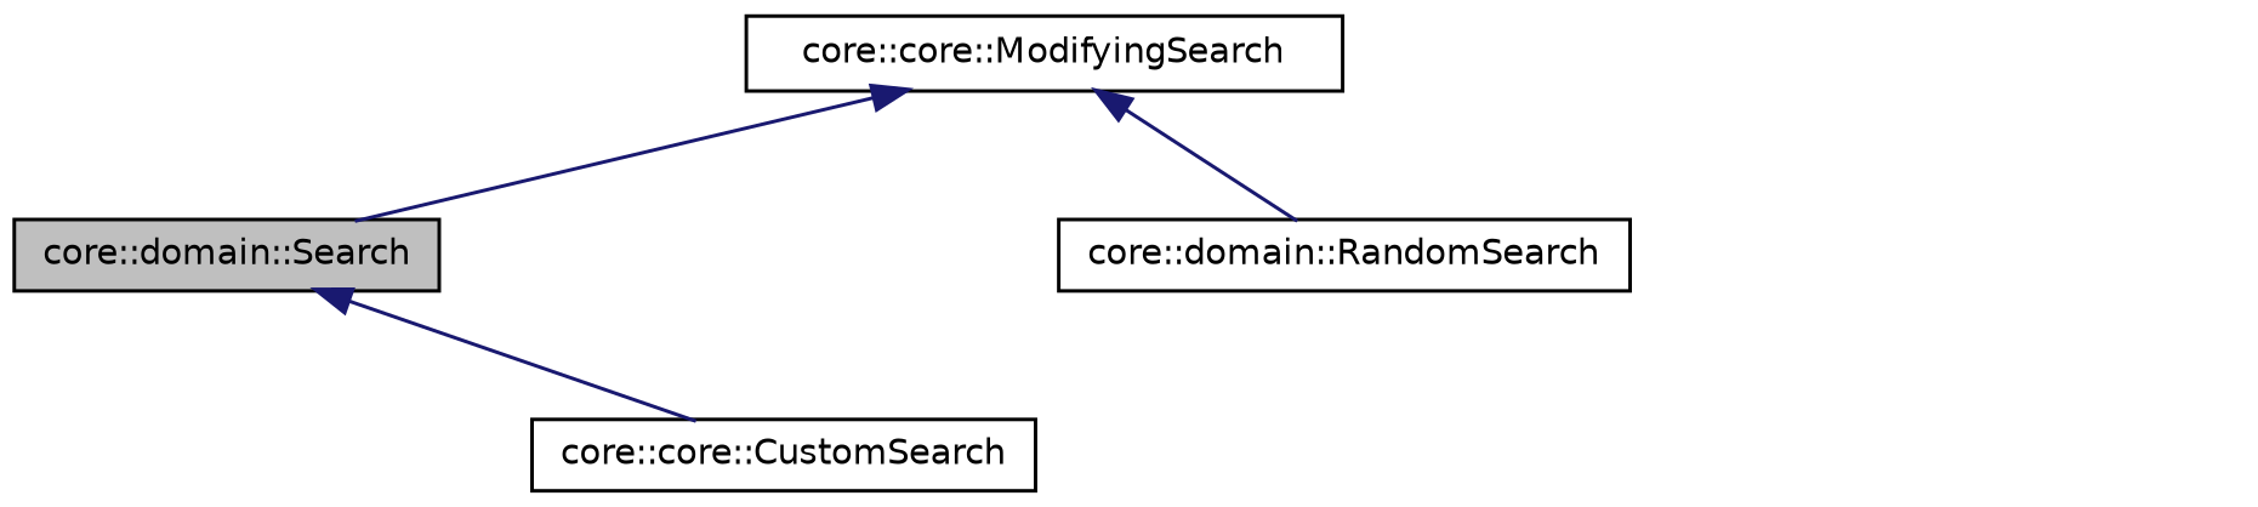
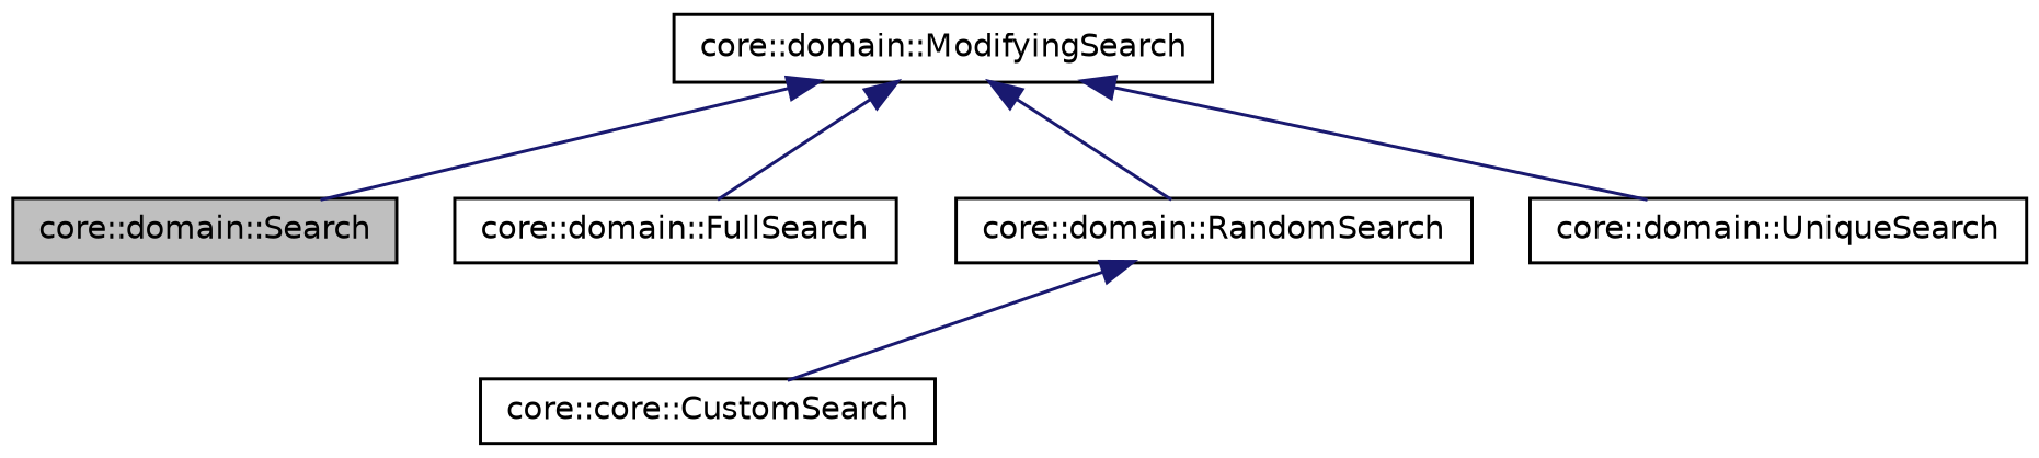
  digraph {
    node [color=black fillcolor=white fontname=Helvetica fontsize=10 shape=record style=filled]
    edge [color=midnightblue dir=back fontname=Helvetica fontsize=10 labelfontname=Helvetica labelfontsize=10 style=solid]
    n1 [fillcolor=grey75 fontcolor=black height=0.2 label="core::domain::Search" width=0.4]
    n2 [height=0.2 label="core::core::CustomSearch" width=0.4]
-   n3 [height=0.2 label="core::core::ModifyingSearch" width=0.4]
+   n3 [height=0.2 label="core::domain::ModifyingSearch" width=0.4]
+   n4 [height=0.2 label="core::domain::FullSearch" width=0.4]
    n5 [height=0.2 label="core::domain::RandomSearch" width=0.4]
-   n1 -> n2
+   n6 [height=0.2 label="core::domain::UniqueSearch" width=0.4]
+   n5 -> n2
    n3 -> n1
+   n3 -> n4
    n3 -> n5
+   n3 -> n6
  }
